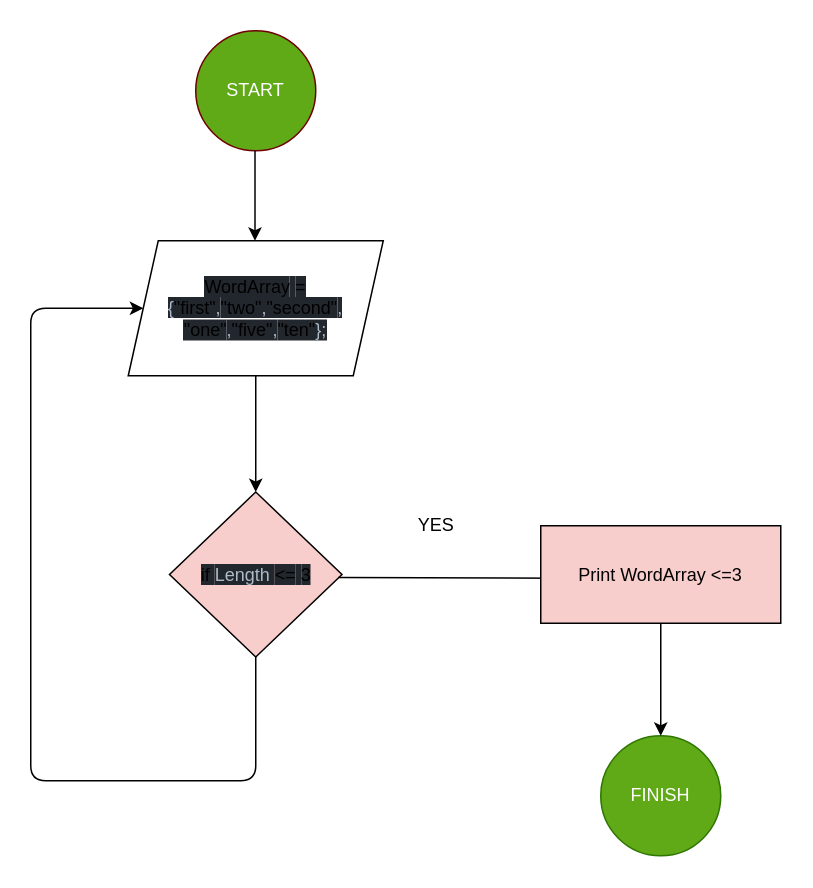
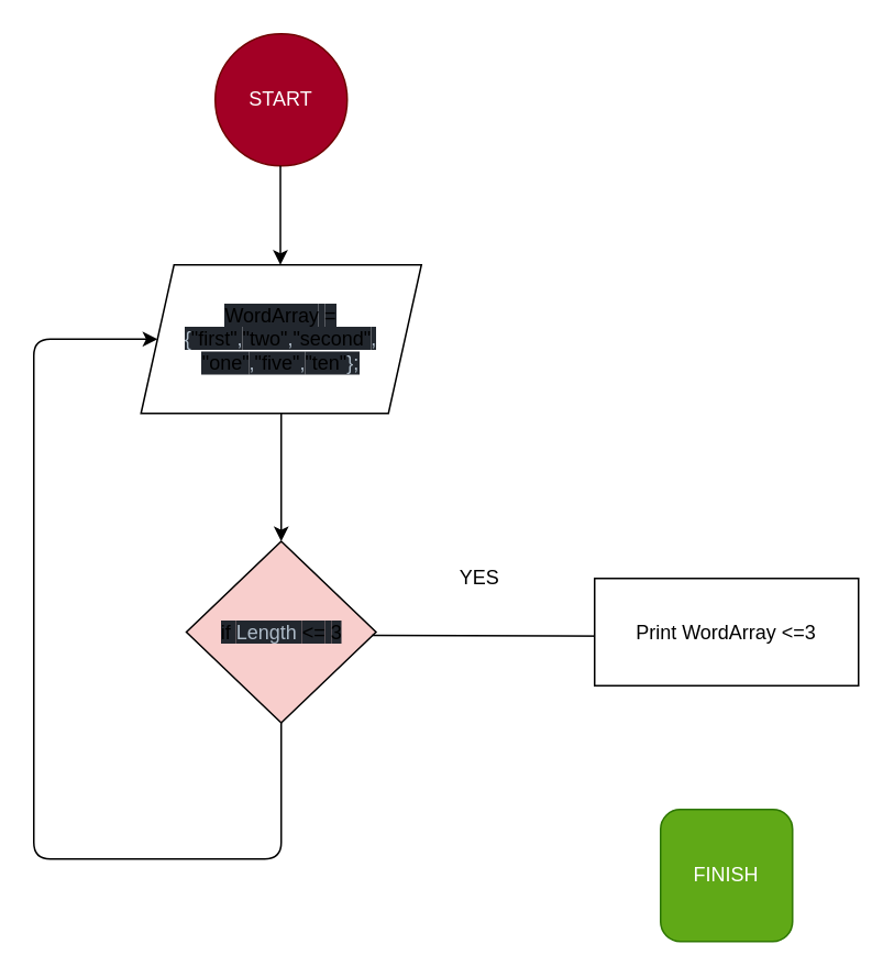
  <mxCell id="0" />
  <mxCell id="1" parent="0" />
- <mxCell id="2" value="START" style="ellipse;whiteSpace=wrap;html=1;fillColor=#60a917;fontColor=#ffffff;strokeColor=#6F0000;" vertex="1" parent="1"><mxGeometry x="130" y="20" width="80" height="80" as="geometry" /></mxCell>
- <mxCell id="3" value="FINISH" style="ellipse;whiteSpace=wrap;html=1;fillColor=#60a917;fontColor=#ffffff;strokeColor=#2D7600;" vertex="1" parent="1"><mxGeometry x="400" y="490" width="80" height="80" as="geometry" /></mxCell>
+ <mxCell id="2" value="START" style="ellipse;whiteSpace=wrap;html=1;fillColor=#a20025;fontColor=#ffffff;strokeColor=#6F0000;" vertex="1" parent="1"><mxGeometry x="130" y="20" width="80" height="80" as="geometry" /></mxCell>
+ <mxCell id="3" value="FINISH" style="whiteSpace=wrap;html=1;fillColor=#60a917;fontColor=#ffffff;strokeColor=#2D7600;rounded=1;" vertex="1" parent="1"><mxGeometry x="400" y="490" width="80" height="80" as="geometry" /></mxCell>
  <mxCell id="4" value="" style="endArrow=classic;html=1;" edge="1" parent="1"><mxGeometry width="50" height="50" relative="1" as="geometry"><mxPoint x="169.5" y="100" as="sourcePoint" /><mxPoint x="169.5" y="160" as="targetPoint" /></mxGeometry></mxCell>
  <mxCell id="5" value="&lt;span class=&quot;pl-en&quot; style=&quot;box-sizing: border-box ; font-size: 12px ; font-style: normal ; font-weight: 400 ; letter-spacing: normal ; text-indent: 0px ; text-transform: none ; word-spacing: 0px ; background-color: rgb(34 , 39 , 46)&quot;&gt;WordArray&lt;/span&gt;&lt;span style=&quot;color: rgb(173 , 186 , 199) ; font-size: 12px ; font-style: normal ; font-weight: 400 ; letter-spacing: normal ; text-indent: 0px ; text-transform: none ; word-spacing: 0px ; background-color: rgb(34 , 39 , 46) ; display: inline ; float: none&quot;&gt; &lt;/span&gt;&lt;span class=&quot;pl-k&quot; style=&quot;box-sizing: border-box ; font-size: 12px ; font-style: normal ; font-weight: 400 ; letter-spacing: normal ; text-indent: 0px ; text-transform: none ; word-spacing: 0px ; background-color: rgb(34 , 39 , 46)&quot;&gt;=&lt;/span&gt;&lt;span style=&quot;color: rgb(173 , 186 , 199) ; font-size: 12px ; font-style: normal ; font-weight: 400 ; letter-spacing: normal ; text-indent: 0px ; text-transform: none ; word-spacing: 0px ; background-color: rgb(34 , 39 , 46) ; display: inline ; float: none&quot;&gt;{&lt;/span&gt;&lt;span class=&quot;pl-s&quot; style=&quot;box-sizing: border-box ; font-size: 12px ; font-style: normal ; font-weight: 400 ; letter-spacing: normal ; text-indent: 0px ; text-transform: none ; word-spacing: 0px ; background-color: rgb(34 , 39 , 46)&quot;&gt;&lt;span class=&quot;pl-pds&quot; style=&quot;box-sizing: border-box&quot;&gt;&quot;&lt;/span&gt;first&lt;span class=&quot;pl-pds&quot; style=&quot;box-sizing: border-box&quot;&gt;&quot;&lt;/span&gt;&lt;/span&gt;&lt;span style=&quot;color: rgb(173 , 186 , 199) ; font-size: 12px ; font-style: normal ; font-weight: 400 ; letter-spacing: normal ; text-indent: 0px ; text-transform: none ; word-spacing: 0px ; background-color: rgb(34 , 39 , 46) ; display: inline ; float: none&quot;&gt;,&lt;/span&gt;&lt;span class=&quot;pl-s&quot; style=&quot;box-sizing: border-box ; font-size: 12px ; font-style: normal ; font-weight: 400 ; letter-spacing: normal ; text-indent: 0px ; text-transform: none ; word-spacing: 0px ; background-color: rgb(34 , 39 , 46)&quot;&gt;&lt;span class=&quot;pl-pds&quot; style=&quot;box-sizing: border-box&quot;&gt;&quot;&lt;/span&gt;two&lt;span class=&quot;pl-pds&quot; style=&quot;box-sizing: border-box&quot;&gt;&quot;&lt;/span&gt;&lt;/span&gt;&lt;span style=&quot;color: rgb(173 , 186 , 199) ; font-size: 12px ; font-style: normal ; font-weight: 400 ; letter-spacing: normal ; text-indent: 0px ; text-transform: none ; word-spacing: 0px ; background-color: rgb(34 , 39 , 46) ; display: inline ; float: none&quot;&gt;,&lt;/span&gt;&lt;span class=&quot;pl-s&quot; style=&quot;box-sizing: border-box ; font-size: 12px ; font-style: normal ; font-weight: 400 ; letter-spacing: normal ; text-indent: 0px ; text-transform: none ; word-spacing: 0px ; background-color: rgb(34 , 39 , 46)&quot;&gt;&lt;span class=&quot;pl-pds&quot; style=&quot;box-sizing: border-box&quot;&gt;&quot;&lt;/span&gt;second&lt;span class=&quot;pl-pds&quot; style=&quot;box-sizing: border-box&quot;&gt;&quot;&lt;/span&gt;&lt;/span&gt;&lt;span style=&quot;color: rgb(173 , 186 , 199) ; font-size: 12px ; font-style: normal ; font-weight: 400 ; letter-spacing: normal ; text-indent: 0px ; text-transform: none ; word-spacing: 0px ; background-color: rgb(34 , 39 , 46) ; display: inline ; float: none&quot;&gt;,&lt;br&gt;&lt;/span&gt;&lt;span class=&quot;pl-s&quot; style=&quot;box-sizing: border-box ; font-size: 12px ; font-style: normal ; font-weight: 400 ; letter-spacing: normal ; text-indent: 0px ; text-transform: none ; word-spacing: 0px ; background-color: rgb(34 , 39 , 46)&quot;&gt;&lt;span class=&quot;pl-pds&quot; style=&quot;box-sizing: border-box&quot;&gt;&quot;&lt;/span&gt;one&lt;span class=&quot;pl-pds&quot; style=&quot;box-sizing: border-box&quot;&gt;&quot;&lt;/span&gt;&lt;/span&gt;&lt;span style=&quot;color: rgb(173 , 186 , 199) ; font-size: 12px ; font-style: normal ; font-weight: 400 ; letter-spacing: normal ; text-indent: 0px ; text-transform: none ; word-spacing: 0px ; background-color: rgb(34 , 39 , 46) ; display: inline ; float: none&quot;&gt;,&lt;/span&gt;&lt;span class=&quot;pl-s&quot; style=&quot;box-sizing: border-box ; font-size: 12px ; font-style: normal ; font-weight: 400 ; letter-spacing: normal ; text-indent: 0px ; text-transform: none ; word-spacing: 0px ; background-color: rgb(34 , 39 , 46)&quot;&gt;&lt;span class=&quot;pl-pds&quot; style=&quot;box-sizing: border-box&quot;&gt;&quot;&lt;/span&gt;five&lt;span class=&quot;pl-pds&quot; style=&quot;box-sizing: border-box&quot;&gt;&quot;&lt;/span&gt;&lt;/span&gt;&lt;span style=&quot;color: rgb(173 , 186 , 199) ; font-size: 12px ; font-style: normal ; font-weight: 400 ; letter-spacing: normal ; text-indent: 0px ; text-transform: none ; word-spacing: 0px ; background-color: rgb(34 , 39 , 46) ; display: inline ; float: none&quot;&gt;,&lt;/span&gt;&lt;span class=&quot;pl-s&quot; style=&quot;box-sizing: border-box ; font-size: 12px ; font-style: normal ; font-weight: 400 ; letter-spacing: normal ; text-indent: 0px ; text-transform: none ; word-spacing: 0px ; background-color: rgb(34 , 39 , 46)&quot;&gt;&lt;span class=&quot;pl-pds&quot; style=&quot;box-sizing: border-box&quot;&gt;&quot;&lt;/span&gt;ten&lt;span class=&quot;pl-pds&quot; style=&quot;box-sizing: border-box&quot;&gt;&quot;&lt;/span&gt;&lt;/span&gt;&lt;span style=&quot;color: rgb(173 , 186 , 199) ; font-size: 12px ; font-style: normal ; font-weight: 400 ; letter-spacing: normal ; text-indent: 0px ; text-transform: none ; word-spacing: 0px ; background-color: rgb(34 , 39 , 46) ; display: inline ; float: none&quot;&gt;};&lt;/span&gt;" style="shape=parallelogram;perimeter=parallelogramPerimeter;whiteSpace=wrap;html=1;fixedSize=1;" vertex="1" parent="1"><mxGeometry x="85" y="160" width="170" height="90" as="geometry" /></mxCell>
  <mxCell id="6" value="" style="endArrow=classic;html=1;" edge="1" parent="1" target="7"><mxGeometry width="50" height="50" relative="1" as="geometry"><mxPoint x="170" y="250" as="sourcePoint" /><mxPoint x="169.5" y="330" as="targetPoint" /></mxGeometry></mxCell>
  <mxCell id="7" value="&lt;span class=&quot;pl-k&quot; style=&quot;box-sizing: border-box ; font-family: , , &amp;#34;sf mono&amp;#34; , &amp;#34;menlo&amp;#34; , &amp;#34;consolas&amp;#34; , &amp;#34;liberation mono&amp;#34; , monospace ; background-color: rgb(34 , 39 , 46)&quot;&gt;if&lt;/span&gt;&lt;span style=&quot;color: rgb(173 , 186 , 199) ; font-family: , , &amp;#34;sf mono&amp;#34; , &amp;#34;menlo&amp;#34; , &amp;#34;consolas&amp;#34; , &amp;#34;liberation mono&amp;#34; , monospace ; background-color: rgb(34 , 39 , 46)&quot;&gt; &lt;/span&gt;&lt;span class=&quot;pl-smi&quot; style=&quot;box-sizing: border-box ; color: rgb(173 , 186 , 199) ; font-family: , , &amp;#34;sf mono&amp;#34; , &amp;#34;menlo&amp;#34; , &amp;#34;consolas&amp;#34; , &amp;#34;liberation mono&amp;#34; , monospace ; background-color: rgb(34 , 39 , 46)&quot;&gt;Length&lt;/span&gt;&lt;span style=&quot;color: rgb(173 , 186 , 199) ; font-family: , , &amp;#34;sf mono&amp;#34; , &amp;#34;menlo&amp;#34; , &amp;#34;consolas&amp;#34; , &amp;#34;liberation mono&amp;#34; , monospace ; background-color: rgb(34 , 39 , 46)&quot;&gt; &lt;/span&gt;&lt;span class=&quot;pl-k&quot; style=&quot;box-sizing: border-box ; font-family: , , &amp;#34;sf mono&amp;#34; , &amp;#34;menlo&amp;#34; , &amp;#34;consolas&amp;#34; , &amp;#34;liberation mono&amp;#34; , monospace ; background-color: rgb(34 , 39 , 46)&quot;&gt;&amp;lt;=&lt;/span&gt;&lt;span style=&quot;color: rgb(173 , 186 , 199) ; font-family: , , &amp;#34;sf mono&amp;#34; , &amp;#34;menlo&amp;#34; , &amp;#34;consolas&amp;#34; , &amp;#34;liberation mono&amp;#34; , monospace ; background-color: rgb(34 , 39 , 46)&quot;&gt; &lt;/span&gt;&lt;span class=&quot;pl-c1&quot; style=&quot;box-sizing: border-box ; font-family: , , &amp;#34;sf mono&amp;#34; , &amp;#34;menlo&amp;#34; , &amp;#34;consolas&amp;#34; , &amp;#34;liberation mono&amp;#34; , monospace ; background-color: rgb(34 , 39 , 46)&quot;&gt;3&lt;/span&gt;" style="rhombus;whiteSpace=wrap;html=1;fillColor=#f8cecc;" vertex="1" parent="1"><mxGeometry x="112.5" y="327.5" width="115" height="110" as="geometry" /></mxCell>
  <mxCell id="8" value="" style="endArrow=classic;html=1;" edge="1" parent="1"><mxGeometry width="50" height="50" relative="1" as="geometry"><mxPoint x="225" y="384.5" as="sourcePoint" /><mxPoint x="381" y="385" as="targetPoint" /></mxGeometry></mxCell>
  <mxCell id="9" value="" style="endArrow=classic;html=1;exitX=0.5;exitY=1;exitDx=0;exitDy=0;entryX=0;entryY=0.5;entryDx=0;entryDy=0;" edge="1" parent="1" source="7" target="5"><mxGeometry width="50" height="50" relative="1" as="geometry"><mxPoint x="210" y="380" as="sourcePoint" /><mxPoint x="20" y="190" as="targetPoint" /><Array as="points"><mxPoint x="170" y="520" /><mxPoint x="20" y="520" /><mxPoint x="20" y="205" /></Array></mxGeometry></mxCell>
  <mxCell id="10" value="YES" style="text;html=1;align=center;verticalAlign=middle;resizable=0;points=[];autosize=1;strokeColor=none;fillColor=none;" vertex="1" parent="1"><mxGeometry x="270" y="340" width="40" height="20" as="geometry" /></mxCell>
- <mxCell id="11" style="edgeStyle=none;html=1;exitX=0.5;exitY=1;exitDx=0;exitDy=0;" edge="1" parent="1" source="12" target="3"><mxGeometry relative="1" as="geometry" /></mxCell>
- <mxCell id="12" value="Print WordArray &amp;lt;=3" style="rounded=0;whiteSpace=wrap;html=1;fillColor=#f8cecc;" vertex="1" parent="1"><mxGeometry x="360" y="350" width="160" height="65" as="geometry" /></mxCell>
+ <mxCell id="12" value="Print WordArray &amp;lt;=3" style="rounded=0;whiteSpace=wrap;html=1;" vertex="1" parent="1"><mxGeometry x="360" y="350" width="160" height="65" as="geometry" /></mxCell>
